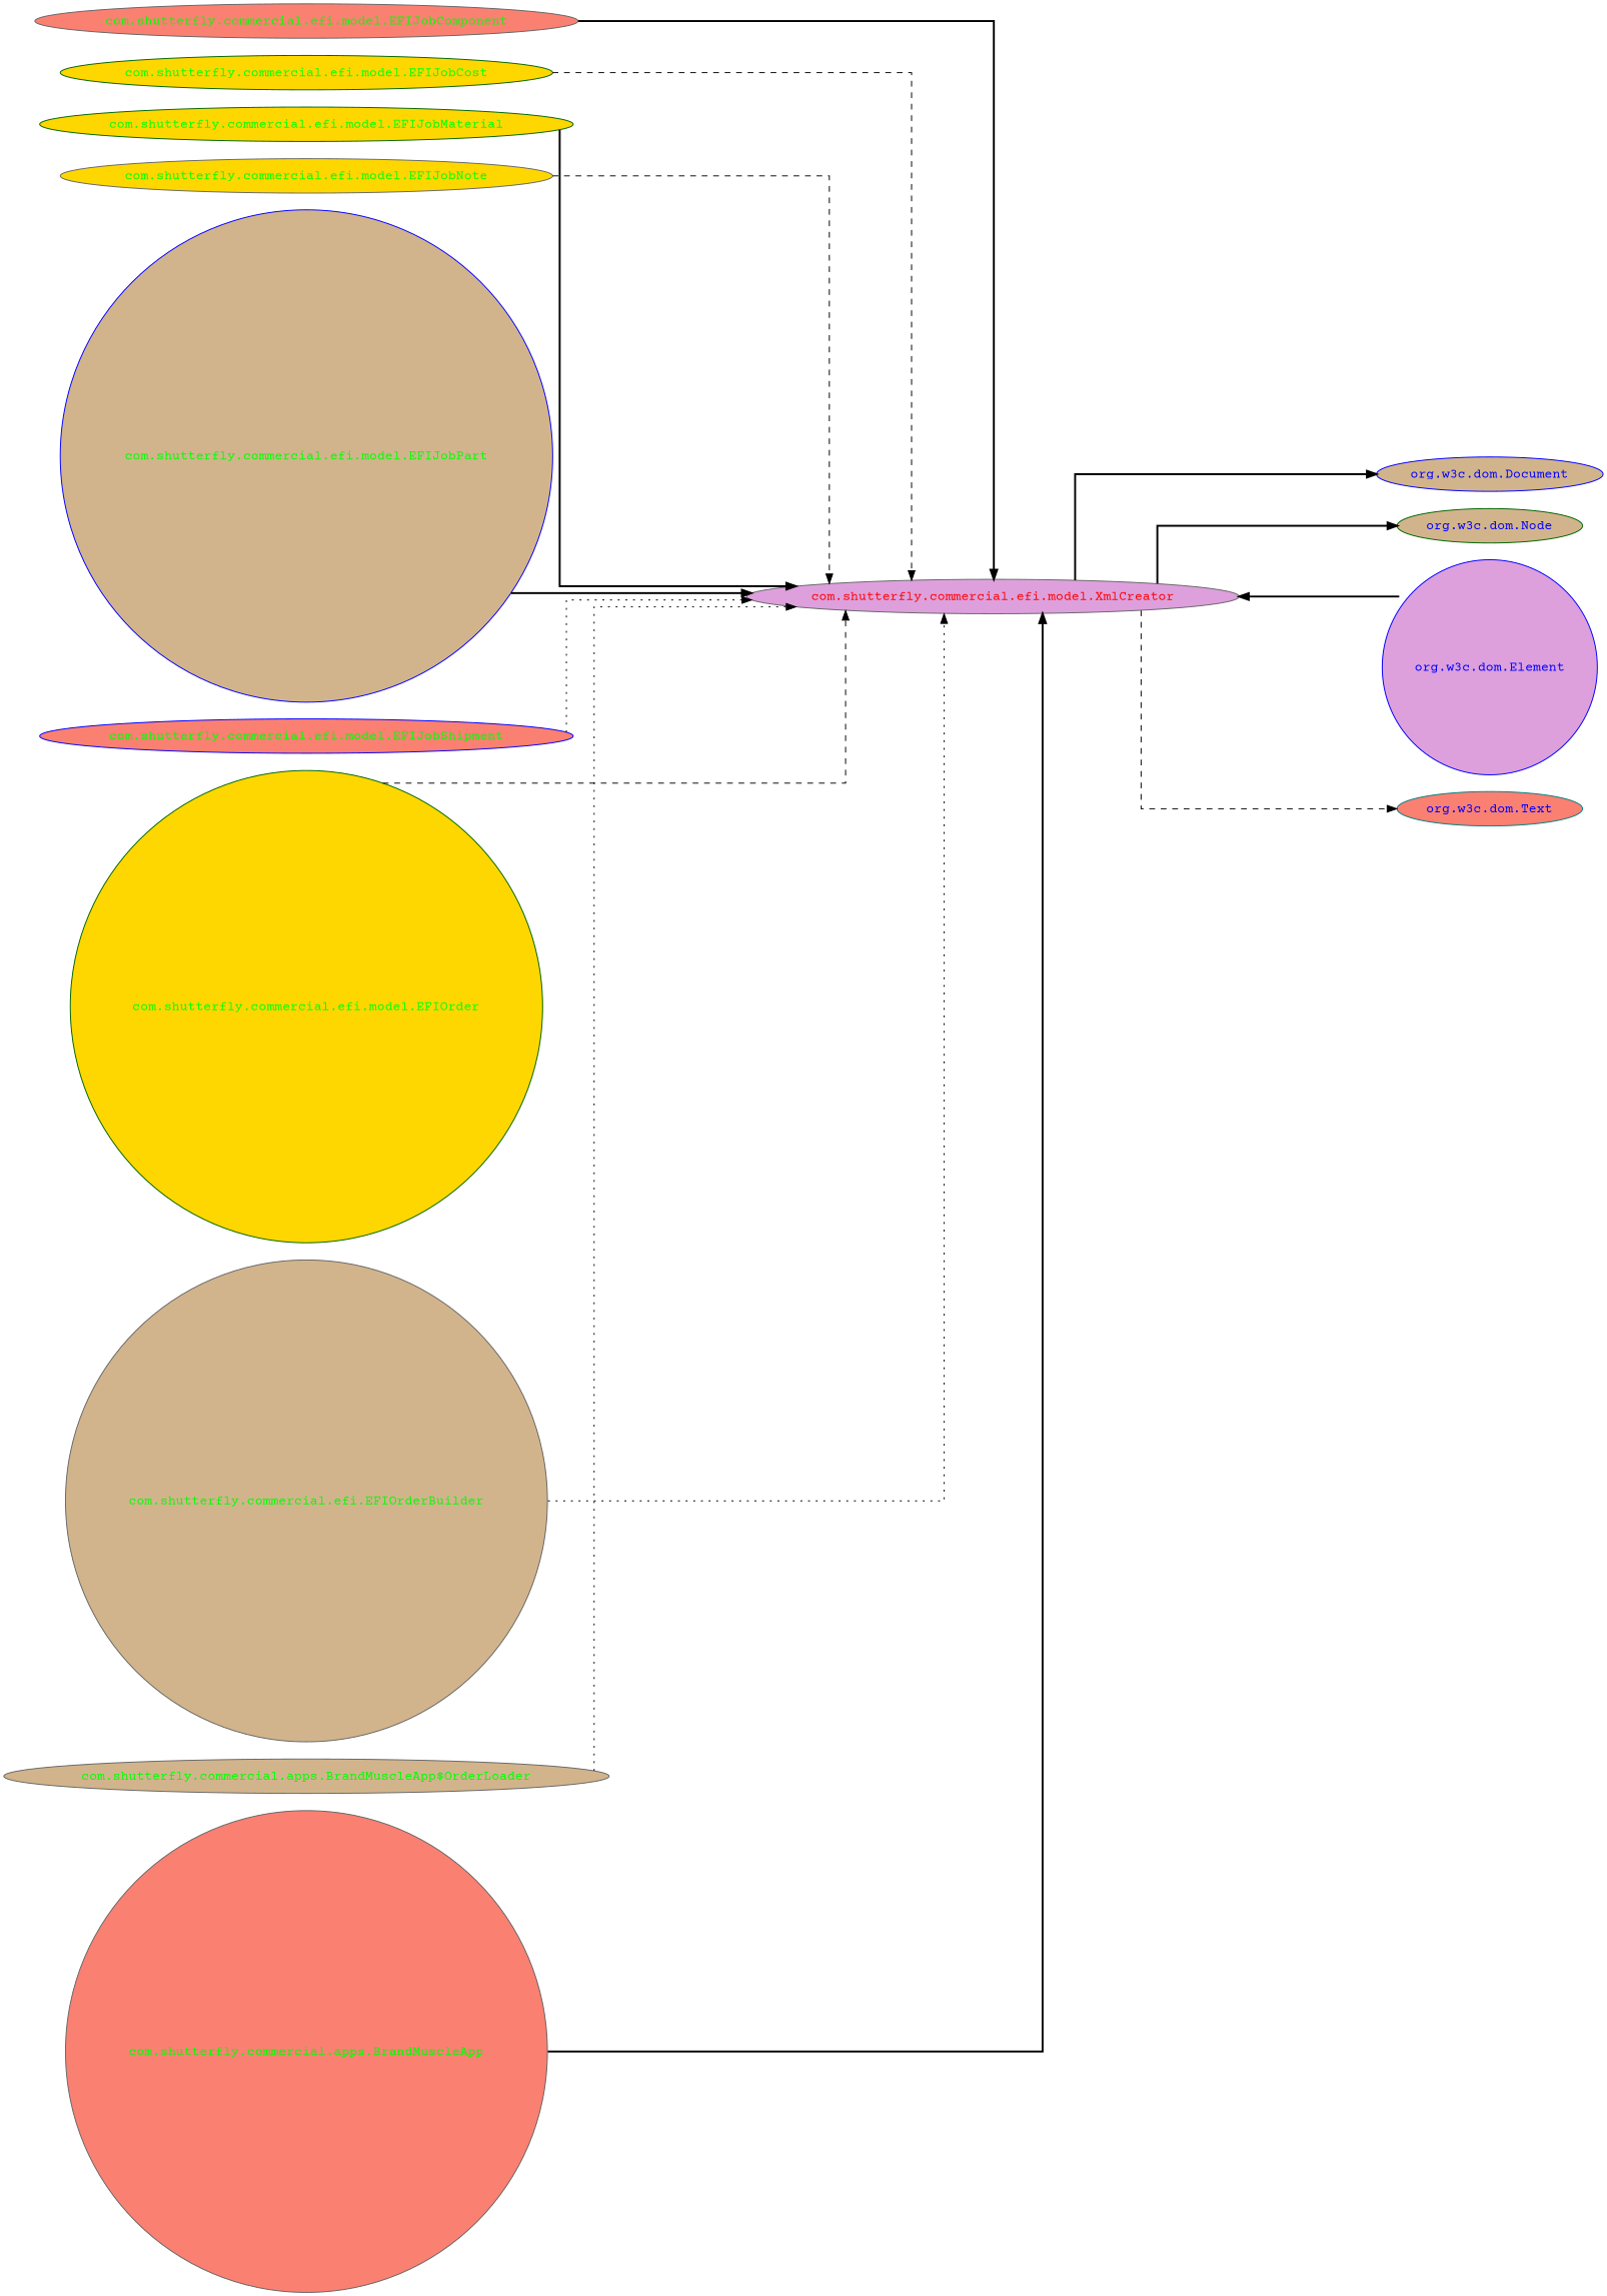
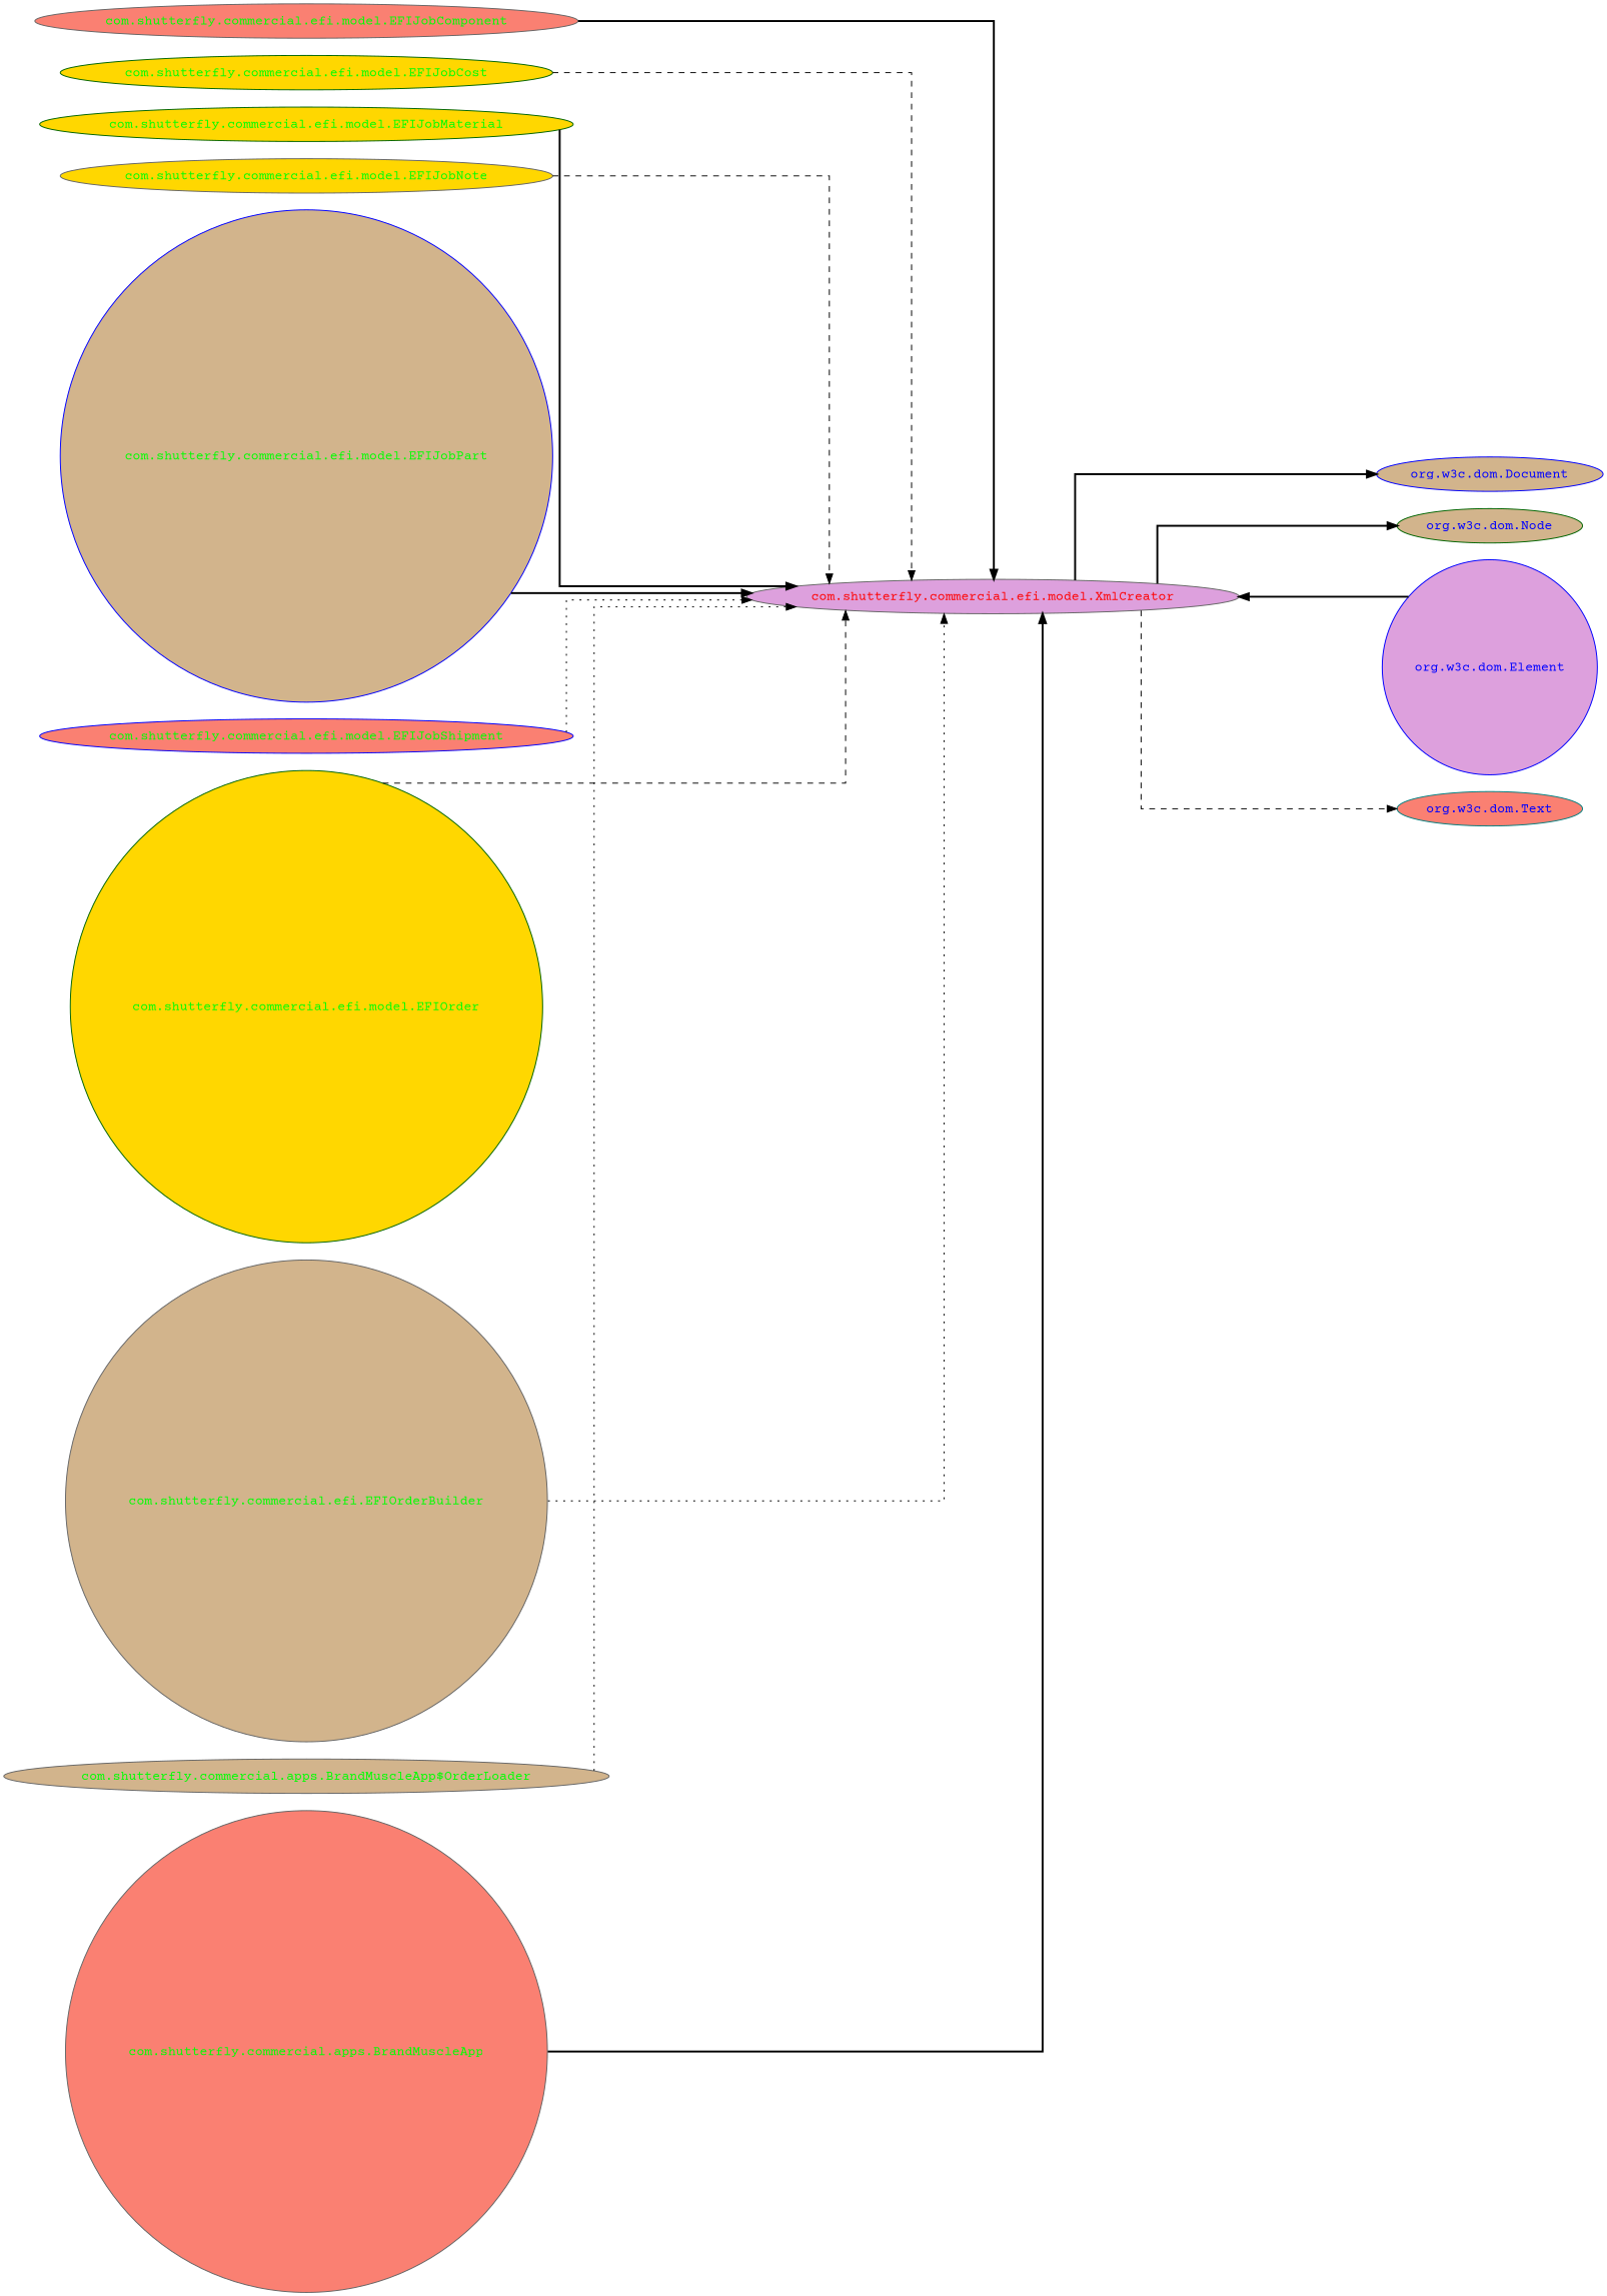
  digraph {
    concentrate=true
    fontname="Courier Prime"
    rankdir=LR
    ranksep=2.0
    splines=ortho
    node [color=gray40 fillcolor=tan fontcolor=green fontname="Courier Prime" shape=ellipse style=filled]
    edge [fontname="Courier Prime" style=bold]
    "com.shutterfly.commercial.efi.model.XmlCreator" [fillcolor=plum fontcolor=red]
    "org.w3c.dom.Document" [color=blue fontcolor=blue]
    "org.w3c.dom.Node" [color=darkgreen fontcolor=blue]
    "org.w3c.dom.Element" [color=blue fillcolor=plum fontcolor=blue shape=circle]
    "org.w3c.dom.Text" [color=teal fillcolor=salmon fontcolor=blue]
    "com.shutterfly.commercial.efi.model.EFIJobComponent" [fillcolor=salmon]
    "com.shutterfly.commercial.efi.model.EFIJobCost" [color=darkgreen fillcolor=gold]
    "com.shutterfly.commercial.efi.model.EFIJobMaterial" [color=darkgreen fillcolor=gold]
    "com.shutterfly.commercial.efi.model.EFIJobNote" [fillcolor=gold]
    "com.shutterfly.commercial.efi.model.EFIJobPart" [color=blue shape=circle]
    "com.shutterfly.commercial.efi.model.EFIJobShipment" [color=blue fillcolor=salmon]
    "com.shutterfly.commercial.efi.model.EFIOrder" [color=darkgreen fillcolor=gold shape=circle]
    "com.shutterfly.commercial.efi.EFIOrderBuilder" [shape=circle]
    "com.shutterfly.commercial.apps.BrandMuscleApp$OrderLoader"
    "com.shutterfly.commercial.apps.BrandMuscleApp" [fillcolor=salmon shape=circle]
    "com.shutterfly.commercial.efi.model.XmlCreator" -> "org.w3c.dom.Document"
    "com.shutterfly.commercial.efi.model.XmlCreator" -> "org.w3c.dom.Node"
-   "com.shutterfly.commercial.efi.model.XmlCreator" -> "org.w3c.dom.Element"
+   "org.w3c.dom.Element" -> "com.shutterfly.commercial.efi.model.XmlCreator"
    "com.shutterfly.commercial.efi.model.XmlCreator" -> "org.w3c.dom.Text" [style=dashed]
    "com.shutterfly.commercial.efi.model.EFIJobComponent" -> "com.shutterfly.commercial.efi.model.XmlCreator"
    "com.shutterfly.commercial.efi.model.EFIJobCost" -> "com.shutterfly.commercial.efi.model.XmlCreator" [style=dashed]
    "com.shutterfly.commercial.efi.model.EFIJobMaterial" -> "com.shutterfly.commercial.efi.model.XmlCreator"
    "com.shutterfly.commercial.efi.model.EFIJobNote" -> "com.shutterfly.commercial.efi.model.XmlCreator" [style=dashed]
    "com.shutterfly.commercial.efi.model.EFIJobPart" -> "com.shutterfly.commercial.efi.model.XmlCreator"
    "com.shutterfly.commercial.efi.model.EFIJobShipment" -> "com.shutterfly.commercial.efi.model.XmlCreator" [style=dotted]
    "com.shutterfly.commercial.efi.model.EFIOrder" -> "com.shutterfly.commercial.efi.model.XmlCreator" [style=dashed]
    "com.shutterfly.commercial.efi.EFIOrderBuilder" -> "com.shutterfly.commercial.efi.model.XmlCreator" [style=dotted]
    "com.shutterfly.commercial.apps.BrandMuscleApp$OrderLoader" -> "com.shutterfly.commercial.efi.model.XmlCreator" [style=dotted]
    "com.shutterfly.commercial.apps.BrandMuscleApp" -> "com.shutterfly.commercial.efi.model.XmlCreator"
  }
